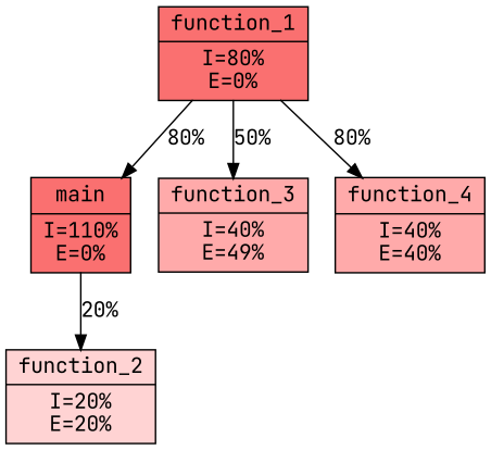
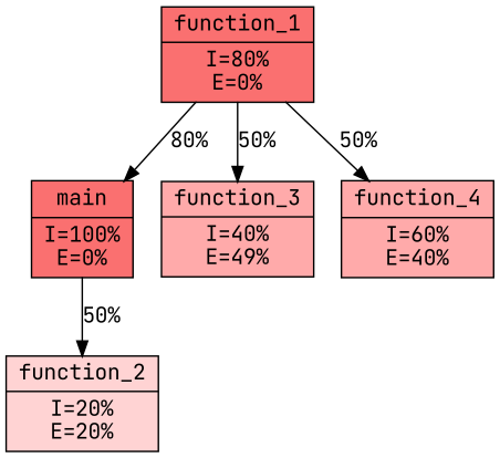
  digraph {
    fontname="JetBrains Mono"
    node [fillcolor="#fa7070" fontname="JetBrains Mono" shape=record style=filled]
    edge [fontname="JetBrains Mono" weight=10]
-   n1 [label="{main|I=110%\nE=0%\n}"]
+   n1 [label="{main|I=100%\nE=0%\n}"]
    n2 [fillcolor="#ffd3d3" label="{function_2|I=20%\nE=20%\n}"]
    n3 [label="{function_1|I=80%\nE=0%\n}"]
    n4 [fillcolor="#ffaaaa" label="{function_3|I=40%\nE=49%\n}"]
-   n5 [fillcolor="#ffaaaa" label="{function_4|I=40%\nE=40%\n}"]
-   n1 -> n2 [label="20%"]
+   n5 [fillcolor="#ffaaaa" label="{function_4|I=60%\nE=40%\n}"]
+   n1 -> n2 [label="50%"]
    n3 -> n1 [label="80%"]
    n3 -> n4 [label="50%"]
-   n3 -> n5 [label="80%"]
+   n3 -> n5 [label="50%"]
  }
